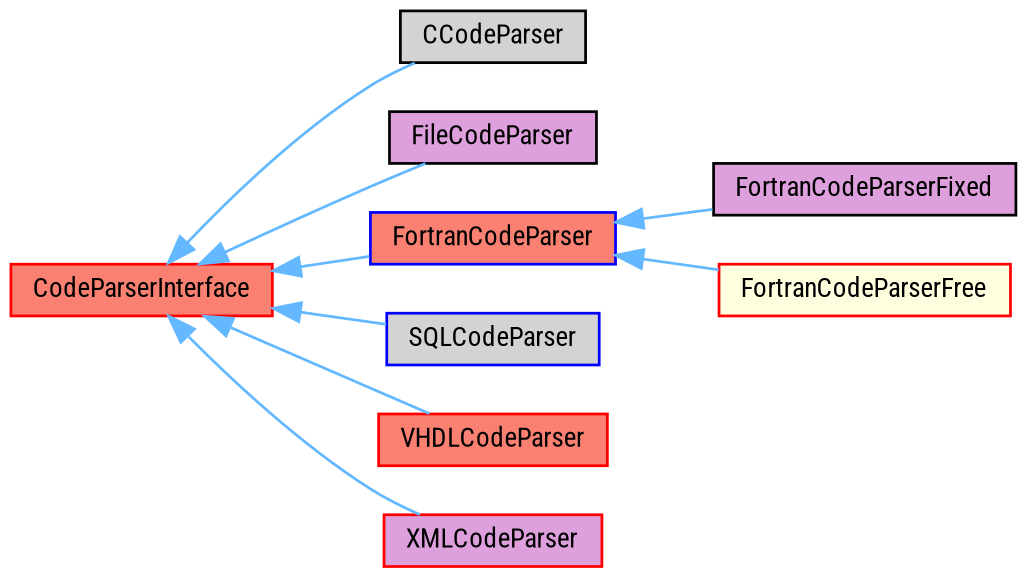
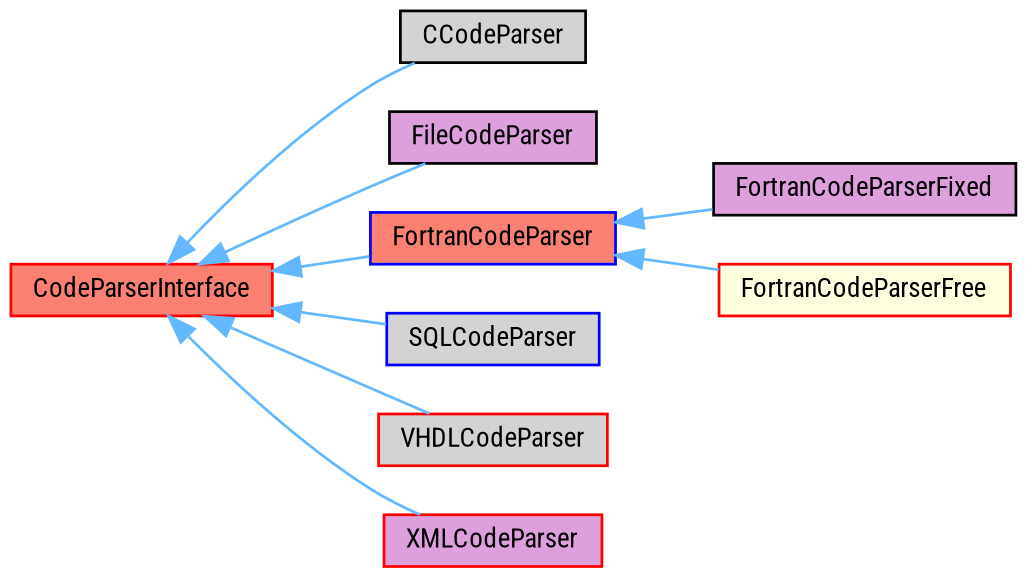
  digraph {
    fontname="Roboto Condensed"
    rankdir=LR
    node [color=red fillcolor=lightgrey fontname="Roboto Condensed" fontsize=10 shape=box style=filled]
    edge [color=steelblue1 dir=back fontname="Roboto Condensed" fontsize=10 labelfontname=Helvetica labelfontsize=10 style=solid]
    n1 [fillcolor=salmon fontcolor=black height=0.2 label=CodeParserInterface width=0.4]
    n2 [color=black height=0.2 label=CCodeParser width=0.4]
    n3 [color=black fillcolor=plum height=0.2 label=FileCodeParser width=0.4]
    n4 [color=blue fillcolor=salmon height=0.2 label=FortranCodeParser width=0.4]
    n5 [color=blue height=0.2 label=SQLCodeParser width=0.4]
-   n6 [fillcolor=salmon height=0.2 label=VHDLCodeParser width=0.4]
+   n6 [height=0.2 label=VHDLCodeParser width=0.4]
    n7 [fillcolor=plum height=0.2 label=XMLCodeParser width=0.4]
    n8 [color=black fillcolor=plum height=0.2 label=FortranCodeParserFixed width=0.4]
    n9 [fillcolor=lightyellow height=0.2 label=FortranCodeParserFree width=0.4]
    n1 -> n2
    n1 -> n3
    n1 -> n4
    n1 -> n5
    n1 -> n6
    n1 -> n7
    n4 -> n8
    n4 -> n9
  }
